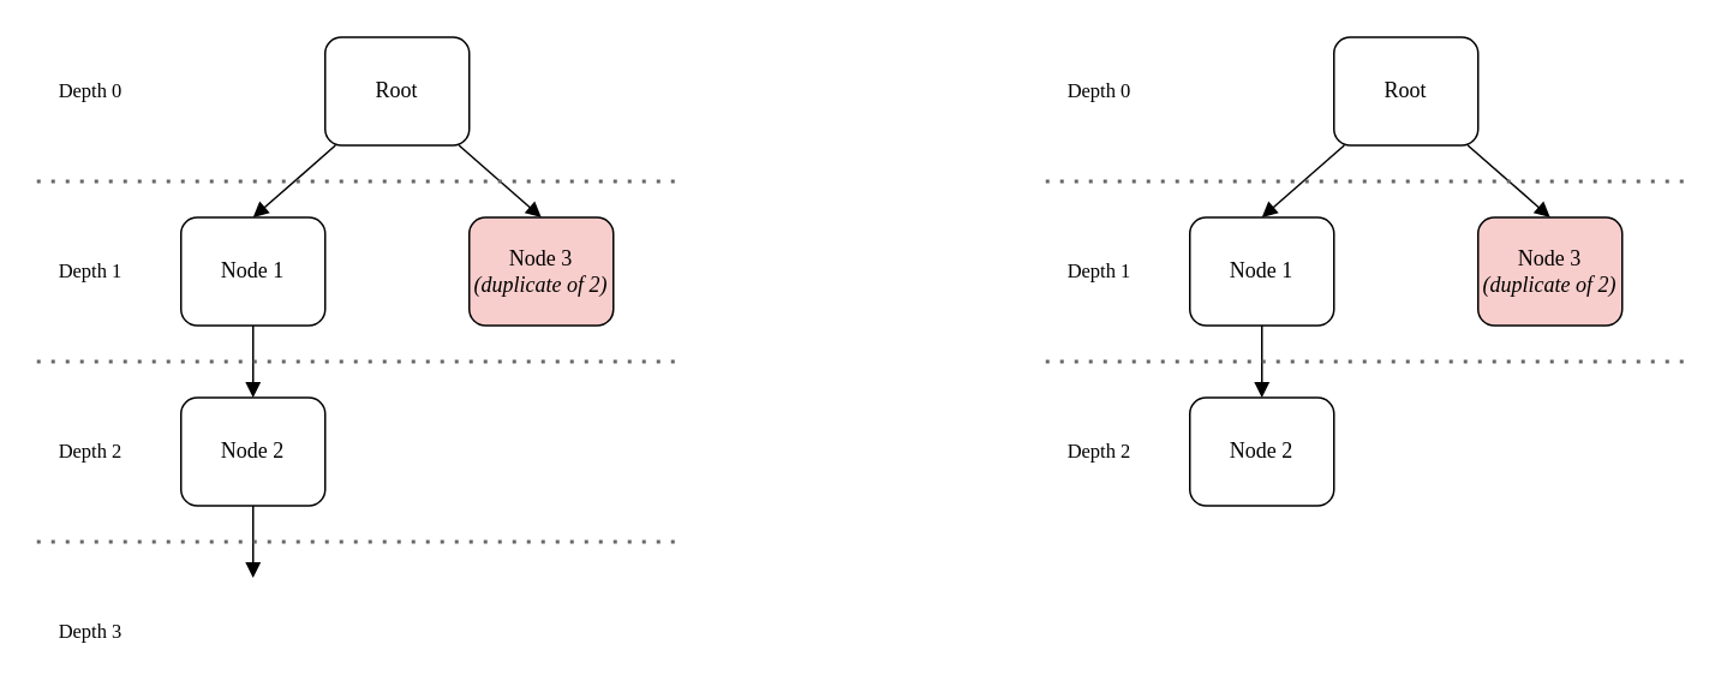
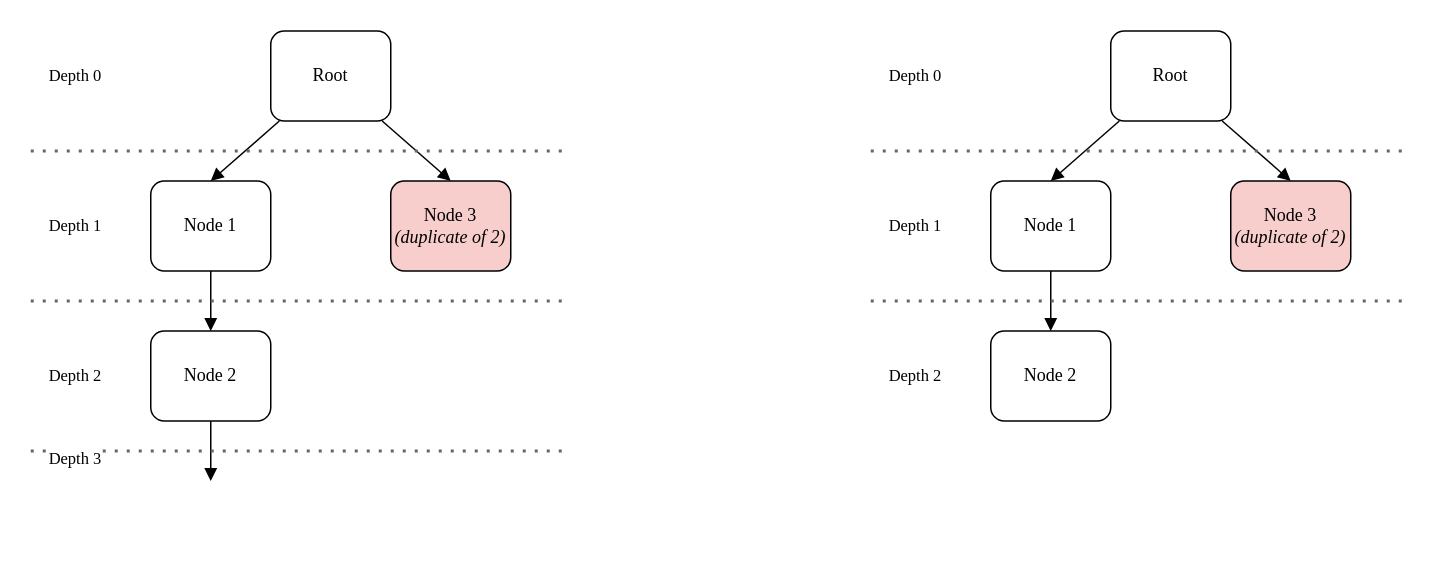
  <mxCell id="0" />
  <mxCell id="1" parent="0" />
  <mxCell id="2" style="shape=connector;rounded=0;orthogonalLoop=1;jettySize=auto;html=1;entryX=0.5;entryY=0;entryDx=0;entryDy=0;strokeColor=default;align=center;verticalAlign=middle;fontFamily=Times New Roman;fontSize=11;fontColor=default;labelBackgroundColor=default;endArrow=block;endFill=1;" edge="1" parent="1" source="4" target="6"><mxGeometry relative="1" as="geometry" /></mxCell>
  <mxCell id="3" style="shape=connector;rounded=0;orthogonalLoop=1;jettySize=auto;html=1;entryX=0.5;entryY=0;entryDx=0;entryDy=0;strokeColor=default;align=center;verticalAlign=middle;fontFamily=Times New Roman;fontSize=11;fontColor=default;labelBackgroundColor=default;endArrow=block;endFill=1;" edge="1" parent="1" source="4" target="7"><mxGeometry relative="1" as="geometry" /></mxCell>
  <mxCell id="4" value="Root" style="rounded=1;whiteSpace=wrap;html=1;fontFamily=Times New Roman;" vertex="1" parent="1"><mxGeometry x="180" y="20" width="80" height="60" as="geometry" /></mxCell>
  <mxCell id="5" value="" style="edgeStyle=orthogonalEdgeStyle;rounded=0;orthogonalLoop=1;jettySize=auto;html=1;endArrow=block;endFill=1;fontFamily=Times New Roman;" edge="1" parent="1" source="6" target="9"><mxGeometry relative="1" as="geometry" /></mxCell>
  <mxCell id="6" value="Node 1" style="rounded=1;whiteSpace=wrap;html=1;fontFamily=Times New Roman;" vertex="1" parent="1"><mxGeometry x="100" y="120" width="80" height="60" as="geometry" /></mxCell>
  <mxCell id="7" value="Node 3&lt;div&gt;&lt;i&gt;(duplicate of 2)&lt;/i&gt;&lt;/div&gt;" style="rounded=1;whiteSpace=wrap;html=1;fontFamily=Times New Roman;fillColor=#f8cecc;strokeColor=default;" vertex="1" parent="1"><mxGeometry x="260" y="120" width="80" height="60" as="geometry" /></mxCell>
  <mxCell id="8" value="" style="edgeStyle=orthogonalEdgeStyle;shape=connector;rounded=0;orthogonalLoop=1;jettySize=auto;html=1;strokeColor=default;align=center;verticalAlign=middle;fontFamily=Helvetica;fontSize=11;fontColor=default;labelBackgroundColor=default;endArrow=block;endFill=1;" edge="1" parent="1" source="9"><mxGeometry relative="1" as="geometry"><mxPoint x="140" y="320" as="targetPoint" /></mxGeometry></mxCell>
  <mxCell id="9" value="Node 2" style="rounded=1;whiteSpace=wrap;html=1;fontFamily=Times New Roman;" vertex="1" parent="1"><mxGeometry x="100" y="220" width="80" height="60" as="geometry" /></mxCell>
  <mxCell id="10" value="" style="endArrow=none;dashed=1;html=1;dashPattern=1 3;strokeWidth=2;rounded=0;align=center;verticalAlign=middle;fontFamily=Times New Roman;fontSize=11;fontColor=default;labelBackgroundColor=default;edgeStyle=orthogonalEdgeStyle;fillColor=#f5f5f5;strokeColor=#666666;" edge="1" parent="1"><mxGeometry width="50" height="50" relative="1" as="geometry"><mxPoint x="20" y="200" as="sourcePoint" /><mxPoint x="380" y="200" as="targetPoint" /></mxGeometry></mxCell>
  <mxCell id="11" value="Depth 1" style="text;html=1;align=center;verticalAlign=middle;whiteSpace=wrap;rounded=0;fontFamily=Times New Roman;fontSize=11;fontColor=default;labelBackgroundColor=default;" vertex="1" parent="1"><mxGeometry x="20" y="135" width="60" height="30" as="geometry" /></mxCell>
  <mxCell id="12" value="Depth 2" style="text;html=1;align=center;verticalAlign=middle;whiteSpace=wrap;rounded=0;fontFamily=Times New Roman;fontSize=11;fontColor=default;labelBackgroundColor=default;" vertex="1" parent="1"><mxGeometry x="20" y="235" width="60" height="30" as="geometry" /></mxCell>
  <mxCell id="13" value="Depth 0" style="text;html=1;align=center;verticalAlign=middle;whiteSpace=wrap;rounded=0;fontFamily=Times New Roman;fontSize=11;fontColor=default;labelBackgroundColor=default;" vertex="1" parent="1"><mxGeometry x="20" y="35" width="60" height="30" as="geometry" /></mxCell>
  <mxCell id="14" value="" style="endArrow=none;dashed=1;html=1;dashPattern=1 3;strokeWidth=2;rounded=0;align=center;verticalAlign=middle;fontFamily=Times New Roman;fontSize=11;fontColor=default;labelBackgroundColor=default;edgeStyle=orthogonalEdgeStyle;fillColor=#f5f5f5;strokeColor=#666666;" edge="1" parent="1"><mxGeometry width="50" height="50" relative="1" as="geometry"><mxPoint x="20" y="100" as="sourcePoint" /><mxPoint x="380" y="100" as="targetPoint" /></mxGeometry></mxCell>
  <mxCell id="15" style="shape=connector;rounded=0;orthogonalLoop=1;jettySize=auto;html=1;entryX=0.5;entryY=0;entryDx=0;entryDy=0;strokeColor=default;align=center;verticalAlign=middle;fontFamily=Times New Roman;fontSize=11;fontColor=default;labelBackgroundColor=default;endArrow=block;endFill=1;" edge="1" parent="1" source="17" target="19"><mxGeometry relative="1" as="geometry" /></mxCell>
  <mxCell id="16" style="shape=connector;rounded=0;orthogonalLoop=1;jettySize=auto;html=1;entryX=0.5;entryY=0;entryDx=0;entryDy=0;strokeColor=default;align=center;verticalAlign=middle;fontFamily=Times New Roman;fontSize=11;fontColor=default;labelBackgroundColor=default;endArrow=block;endFill=1;" edge="1" parent="1" source="17" target="20"><mxGeometry relative="1" as="geometry" /></mxCell>
  <mxCell id="17" value="Root" style="rounded=1;whiteSpace=wrap;html=1;fontFamily=Times New Roman;" vertex="1" parent="1"><mxGeometry x="740" y="20" width="80" height="60" as="geometry" /></mxCell>
  <mxCell id="18" value="" style="edgeStyle=orthogonalEdgeStyle;rounded=0;orthogonalLoop=1;jettySize=auto;html=1;endArrow=block;endFill=1;fontFamily=Times New Roman;" edge="1" parent="1" source="19" target="21"><mxGeometry relative="1" as="geometry" /></mxCell>
  <mxCell id="19" value="Node 1" style="rounded=1;whiteSpace=wrap;html=1;fontFamily=Times New Roman;" vertex="1" parent="1"><mxGeometry x="660" y="120" width="80" height="60" as="geometry" /></mxCell>
  <mxCell id="20" value="Node 3&lt;div&gt;&lt;i&gt;(duplicate of 2)&lt;/i&gt;&lt;/div&gt;" style="rounded=1;whiteSpace=wrap;html=1;fontFamily=Times New Roman;fillColor=#f8cecc;strokeColor=default;" vertex="1" parent="1"><mxGeometry x="820" y="120" width="80" height="60" as="geometry" /></mxCell>
  <mxCell id="21" value="Node 2" style="rounded=1;whiteSpace=wrap;html=1;fontFamily=Times New Roman;" vertex="1" parent="1"><mxGeometry x="660" y="220" width="80" height="60" as="geometry" /></mxCell>
  <mxCell id="22" value="" style="endArrow=none;dashed=1;html=1;dashPattern=1 3;strokeWidth=2;rounded=0;align=center;verticalAlign=middle;fontFamily=Times New Roman;fontSize=11;fontColor=default;labelBackgroundColor=default;edgeStyle=orthogonalEdgeStyle;fillColor=#f5f5f5;strokeColor=#666666;" edge="1" parent="1"><mxGeometry width="50" height="50" relative="1" as="geometry"><mxPoint x="580" y="200" as="sourcePoint" /><mxPoint x="940" y="200" as="targetPoint" /></mxGeometry></mxCell>
  <mxCell id="23" value="Depth 1" style="text;html=1;align=center;verticalAlign=middle;whiteSpace=wrap;rounded=0;fontFamily=Times New Roman;fontSize=11;fontColor=default;labelBackgroundColor=default;" vertex="1" parent="1"><mxGeometry x="580" y="135" width="60" height="30" as="geometry" /></mxCell>
  <mxCell id="24" value="Depth 2" style="text;html=1;align=center;verticalAlign=middle;whiteSpace=wrap;rounded=0;fontFamily=Times New Roman;fontSize=11;fontColor=default;labelBackgroundColor=default;" vertex="1" parent="1"><mxGeometry x="580" y="235" width="60" height="30" as="geometry" /></mxCell>
  <mxCell id="25" value="Depth 0" style="text;html=1;align=center;verticalAlign=middle;whiteSpace=wrap;rounded=0;fontFamily=Times New Roman;fontSize=11;fontColor=default;labelBackgroundColor=default;" vertex="1" parent="1"><mxGeometry x="580" y="35" width="60" height="30" as="geometry" /></mxCell>
  <mxCell id="26" value="" style="endArrow=none;dashed=1;html=1;dashPattern=1 3;strokeWidth=2;rounded=0;align=center;verticalAlign=middle;fontFamily=Times New Roman;fontSize=11;fontColor=default;labelBackgroundColor=default;edgeStyle=orthogonalEdgeStyle;fillColor=#f5f5f5;strokeColor=#666666;" edge="1" parent="1"><mxGeometry width="50" height="50" relative="1" as="geometry"><mxPoint x="580" y="100" as="sourcePoint" /><mxPoint x="940" y="100" as="targetPoint" /></mxGeometry></mxCell>
  <mxCell id="27" value="" style="endArrow=none;dashed=1;html=1;dashPattern=1 3;strokeWidth=2;rounded=0;align=center;verticalAlign=middle;fontFamily=Times New Roman;fontSize=11;fontColor=default;labelBackgroundColor=default;edgeStyle=orthogonalEdgeStyle;fillColor=#f5f5f5;strokeColor=#666666;" edge="1" parent="1"><mxGeometry width="50" height="50" relative="1" as="geometry"><mxPoint x="20" y="300" as="sourcePoint" /><mxPoint x="380" y="300" as="targetPoint" /></mxGeometry></mxCell>
- <mxCell id="28" value="Depth 3" style="text;html=1;align=center;verticalAlign=middle;whiteSpace=wrap;rounded=0;fontFamily=Times New Roman;fontSize=11;fontColor=default;labelBackgroundColor=default;" vertex="1" parent="1"><mxGeometry x="20" y="335" width="60" height="30" as="geometry" /></mxCell>
+ <mxCell id="28" value="Depth 3" style="text;html=1;align=center;verticalAlign=middle;whiteSpace=wrap;rounded=0;fontFamily=Times New Roman;fontSize=11;fontColor=default;labelBackgroundColor=default;" vertex="1" parent="1"><mxGeometry x="20" y="290" width="60" height="30" as="geometry" /></mxCell>
